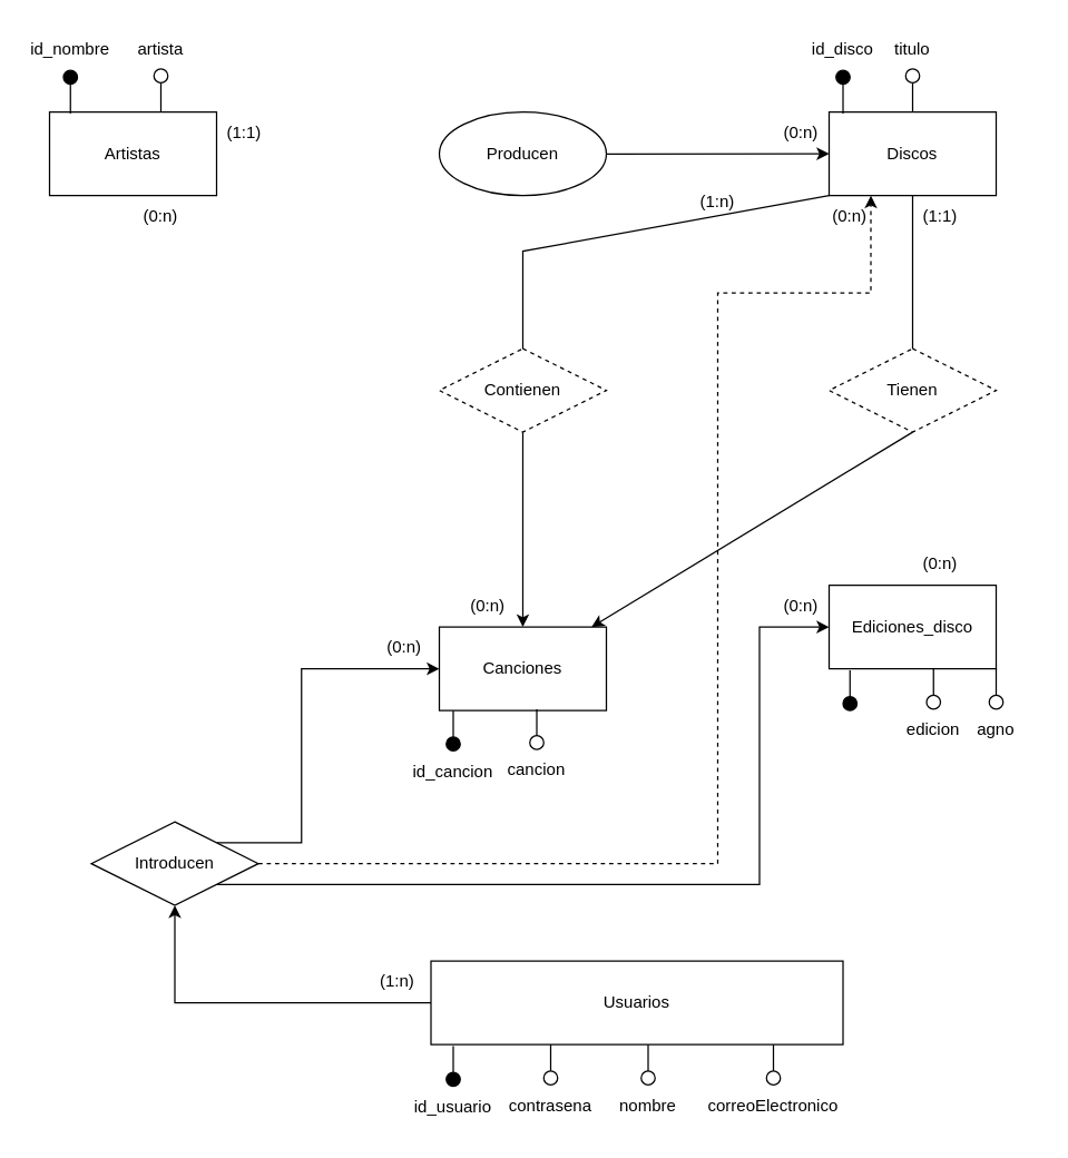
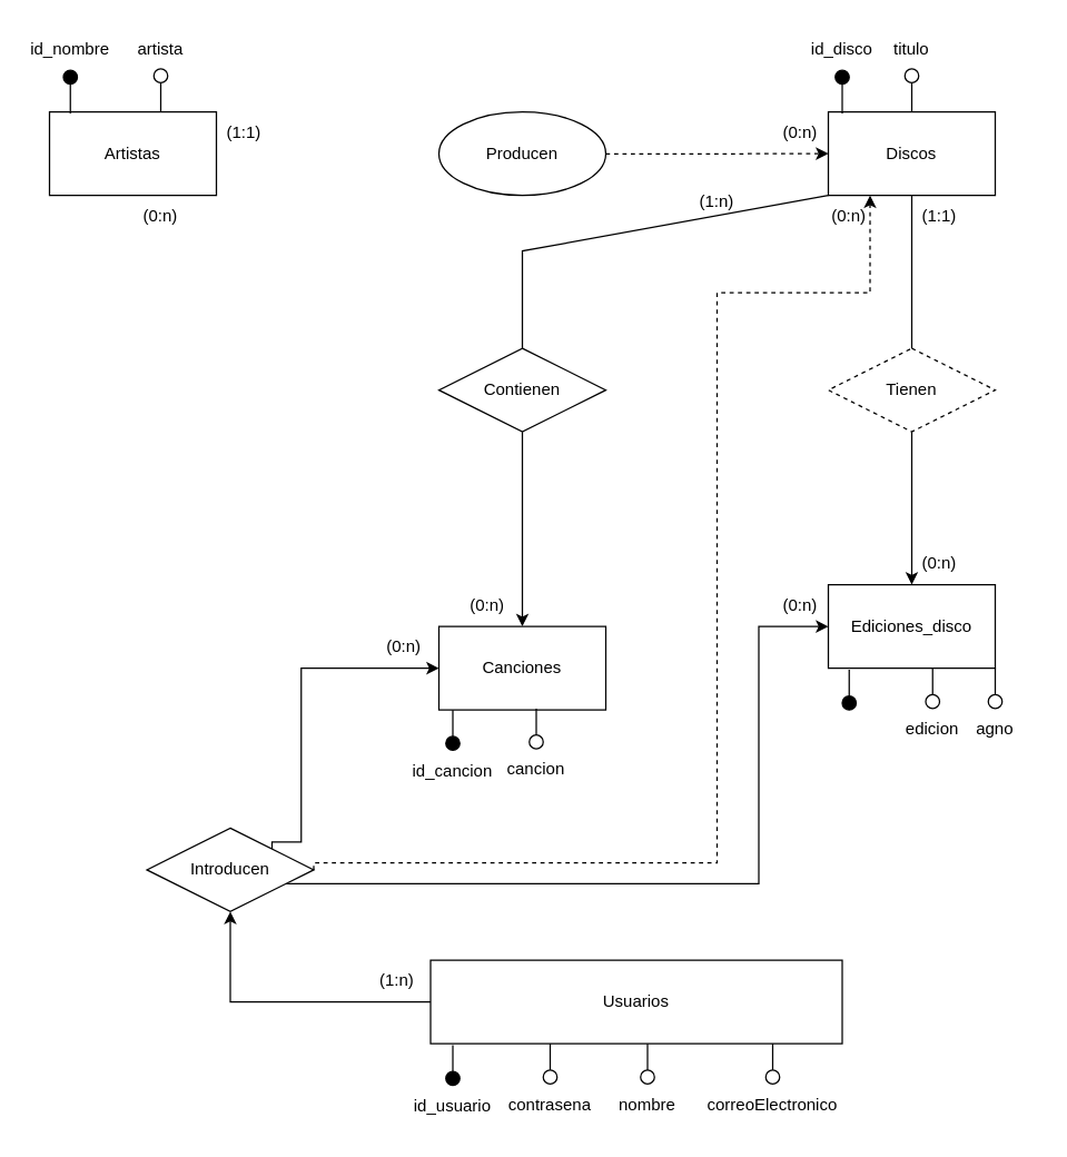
  <mxCell id="0" />
  <mxCell id="1" parent="0" />
  <mxCell id="2" value="Artistas" style="rounded=0;whiteSpace=wrap;html=1;" parent="1" vertex="1"><mxGeometry x="35" y="80" width="120" height="60" as="geometry" /></mxCell>
  <mxCell id="3" value="Discos" style="rounded=0;whiteSpace=wrap;html=1;" parent="1" vertex="1"><mxGeometry x="595" y="80" width="120" height="60" as="geometry" /></mxCell>
  <mxCell id="4" value="Ediciones_disco" style="rounded=0;whiteSpace=wrap;html=1;" parent="1" vertex="1"><mxGeometry x="595" y="420" width="120" height="60" as="geometry" /></mxCell>
  <mxCell id="5" value="Canciones" style="rounded=0;whiteSpace=wrap;html=1;" parent="1" vertex="1"><mxGeometry x="315" y="450" width="120" height="60" as="geometry" /></mxCell>
  <mxCell id="6" value="Producen" style="ellipse;whiteSpace=wrap;html=1;" parent="1" vertex="1"><mxGeometry x="315" y="80" width="120" height="60" as="geometry" /></mxCell>
- <mxCell id="7" value="" style="endArrow=classic;html=1;rounded=0;entryX=0;entryY=0.5;entryDx=0;entryDy=0;" parent="1" source="6" target="3" edge="1"><mxGeometry width="50" height="50" relative="1" as="geometry"><mxPoint x="345" y="210" as="sourcePoint" /><mxPoint x="395" y="160" as="targetPoint" /></mxGeometry></mxCell>
+ <mxCell id="7" value="" style="endArrow=classic;html=1;rounded=0;entryX=0;entryY=0.5;entryDx=0;entryDy=0;dashed=1;" parent="1" source="6" target="3" edge="1"><mxGeometry width="50" height="50" relative="1" as="geometry"><mxPoint x="345" y="210" as="sourcePoint" /><mxPoint x="395" y="160" as="targetPoint" /></mxGeometry></mxCell>
  <mxCell id="8" value="(1:1)" style="text;html=1;strokeColor=none;fillColor=none;align=center;verticalAlign=middle;whiteSpace=wrap;rounded=0;" parent="1" vertex="1"><mxGeometry x="145" y="80" width="60" height="30" as="geometry" /></mxCell>
  <mxCell id="9" value="(0:n)" style="text;html=1;strokeColor=none;fillColor=none;align=center;verticalAlign=middle;whiteSpace=wrap;rounded=0;" parent="1" vertex="1"><mxGeometry x="545" y="80" width="60" height="30" as="geometry" /></mxCell>
  <mxCell id="10" value="Tienen" style="rhombus;whiteSpace=wrap;html=1;dashed=1;" parent="1" vertex="1"><mxGeometry x="595" y="250" width="120" height="60" as="geometry" /></mxCell>
  <mxCell id="11" value="" style="endArrow=none;html=1;rounded=0;entryX=0.5;entryY=0;entryDx=0;entryDy=0;" parent="1" source="3" target="10" edge="1"><mxGeometry width="50" height="50" relative="1" as="geometry"><mxPoint x="515" y="220" as="sourcePoint" /><mxPoint x="655" y="220" as="targetPoint" /></mxGeometry></mxCell>
  <mxCell id="12" value="(1:1)" style="text;html=1;strokeColor=none;fillColor=none;align=center;verticalAlign=middle;whiteSpace=wrap;rounded=0;" parent="1" vertex="1"><mxGeometry x="645" y="140" width="60" height="30" as="geometry" /></mxCell>
- <mxCell id="13" value="" style="endArrow=classic;html=1;rounded=0;exitX=0.5;exitY=1;exitDx=0;exitDy=0;" parent="1" source="10" target="5" edge="1"><mxGeometry width="50" height="50" relative="1" as="geometry"><mxPoint x="385" y="300" as="sourcePoint" /><mxPoint x="525" y="300" as="targetPoint" /></mxGeometry></mxCell>
+ <mxCell id="13" value="" style="endArrow=classic;html=1;rounded=0;entryX=0.5;entryY=0;entryDx=0;entryDy=0;exitX=0.5;exitY=1;exitDx=0;exitDy=0;" parent="1" source="10" target="4" edge="1"><mxGeometry width="50" height="50" relative="1" as="geometry"><mxPoint x="385" y="300" as="sourcePoint" /><mxPoint x="525" y="300" as="targetPoint" /></mxGeometry></mxCell>
  <mxCell id="14" value="(0:n)" style="text;html=1;strokeColor=none;fillColor=none;align=center;verticalAlign=middle;whiteSpace=wrap;rounded=0;" parent="1" vertex="1"><mxGeometry x="645" y="390" width="60" height="30" as="geometry" /></mxCell>
- <mxCell id="15" value="Contienen" style="rhombus;whiteSpace=wrap;html=1;dashed=1;" parent="1" vertex="1"><mxGeometry x="315" y="250" width="120" height="60" as="geometry" /></mxCell>
+ <mxCell id="15" value="Contienen" style="rhombus;whiteSpace=wrap;html=1;" parent="1" vertex="1"><mxGeometry x="315" y="250" width="120" height="60" as="geometry" /></mxCell>
  <mxCell id="16" value="(1:n)" style="text;html=1;strokeColor=none;fillColor=none;align=center;verticalAlign=middle;whiteSpace=wrap;rounded=0;" parent="1" vertex="1"><mxGeometry x="485" y="130" width="60" height="30" as="geometry" /></mxCell>
  <mxCell id="17" value="" style="endArrow=none;html=1;rounded=0;entryX=0.5;entryY=0;entryDx=0;entryDy=0;exitX=0;exitY=1;exitDx=0;exitDy=0;" parent="1" source="3" target="15" edge="1"><mxGeometry width="50" height="50" relative="1" as="geometry"><mxPoint x="495" y="210" as="sourcePoint" /><mxPoint x="465" y="290" as="targetPoint" /><Array as="points"><mxPoint x="375" y="180" /></Array></mxGeometry></mxCell>
  <mxCell id="18" value="(0:n)" style="text;html=1;strokeColor=none;fillColor=none;align=center;verticalAlign=middle;whiteSpace=wrap;rounded=0;" parent="1" vertex="1"><mxGeometry x="320" y="420" width="60" height="30" as="geometry" /></mxCell>
  <mxCell id="19" value="" style="endArrow=none;html=1;rounded=0;entryX=0.5;entryY=1;entryDx=0;entryDy=0;exitX=0.125;exitY=0.017;exitDx=0;exitDy=0;exitPerimeter=0;" parent="1" source="2" target="20" edge="1"><mxGeometry width="50" height="50" relative="1" as="geometry"><mxPoint x="45" y="80" as="sourcePoint" /><mxPoint x="45" y="60" as="targetPoint" /></mxGeometry></mxCell>
  <mxCell id="20" value="" style="ellipse;whiteSpace=wrap;html=1;aspect=fixed;fillColor=#000000;" parent="1" vertex="1"><mxGeometry x="45" y="50" width="10" height="10" as="geometry" /></mxCell>
  <mxCell id="21" value="id_nombre" style="text;html=1;strokeColor=none;fillColor=none;align=center;verticalAlign=middle;whiteSpace=wrap;rounded=0;" parent="1" vertex="1"><mxGeometry x="20" y="20" width="60" height="30" as="geometry" /></mxCell>
  <mxCell id="22" value="" style="endArrow=none;html=1;rounded=0;entryX=0.5;entryY=1;entryDx=0;entryDy=0;exitX=0.125;exitY=0.017;exitDx=0;exitDy=0;exitPerimeter=0;" parent="1" target="23" edge="1"><mxGeometry width="50" height="50" relative="1" as="geometry"><mxPoint x="605" y="81" as="sourcePoint" /><mxPoint x="600" y="60" as="targetPoint" /></mxGeometry></mxCell>
  <mxCell id="23" value="" style="ellipse;whiteSpace=wrap;html=1;aspect=fixed;fillColor=#000000;" parent="1" vertex="1"><mxGeometry x="600" y="50" width="10" height="10" as="geometry" /></mxCell>
  <mxCell id="24" value="id_disco" style="text;html=1;strokeColor=none;fillColor=none;align=center;verticalAlign=middle;whiteSpace=wrap;rounded=0;" parent="1" vertex="1"><mxGeometry x="575" y="20" width="60" height="30" as="geometry" /></mxCell>
  <mxCell id="25" value="" style="endArrow=none;html=1;rounded=0;entryX=0.5;entryY=1;entryDx=0;entryDy=0;exitX=0.125;exitY=0.017;exitDx=0;exitDy=0;exitPerimeter=0;" parent="1" target="26" edge="1"><mxGeometry width="50" height="50" relative="1" as="geometry"><mxPoint x="115" y="80" as="sourcePoint" /><mxPoint x="110" y="59" as="targetPoint" /></mxGeometry></mxCell>
  <mxCell id="26" value="" style="ellipse;whiteSpace=wrap;html=1;aspect=fixed;fillColor=none;" parent="1" vertex="1"><mxGeometry x="110" y="49" width="10" height="10" as="geometry" /></mxCell>
  <mxCell id="27" value="artista" style="text;html=1;strokeColor=none;fillColor=none;align=center;verticalAlign=middle;whiteSpace=wrap;rounded=0;" parent="1" vertex="1"><mxGeometry x="85" y="20" width="60" height="30" as="geometry" /></mxCell>
  <mxCell id="28" value="" style="endArrow=none;html=1;rounded=0;entryX=0.5;entryY=1;entryDx=0;entryDy=0;exitX=0.125;exitY=0.017;exitDx=0;exitDy=0;exitPerimeter=0;" parent="1" target="29" edge="1"><mxGeometry width="50" height="50" relative="1" as="geometry"><mxPoint x="655" y="80" as="sourcePoint" /><mxPoint x="650" y="59" as="targetPoint" /></mxGeometry></mxCell>
  <mxCell id="29" value="" style="ellipse;whiteSpace=wrap;html=1;aspect=fixed;fillColor=none;" parent="1" vertex="1"><mxGeometry x="650" y="49" width="10" height="10" as="geometry" /></mxCell>
  <mxCell id="30" value="titulo" style="text;html=1;strokeColor=none;fillColor=none;align=center;verticalAlign=middle;whiteSpace=wrap;rounded=0;" parent="1" vertex="1"><mxGeometry x="625" y="20" width="60" height="30" as="geometry" /></mxCell>
  <mxCell id="31" value="" style="endArrow=none;html=1;rounded=0;exitX=0.5;exitY=0;exitDx=0;exitDy=0;entryX=0.125;entryY=1.017;entryDx=0;entryDy=0;entryPerimeter=0;" parent="1" source="32" target="4" edge="1"><mxGeometry width="50" height="50" relative="1" as="geometry"><mxPoint x="625" y="500" as="sourcePoint" /><mxPoint x="625" y="480" as="targetPoint" /></mxGeometry></mxCell>
  <mxCell id="32" value="" style="ellipse;whiteSpace=wrap;html=1;aspect=fixed;fillColor=#000000;" parent="1" vertex="1"><mxGeometry x="605" y="500" width="10" height="10" as="geometry" /></mxCell>
  <mxCell id="33" value="" style="endArrow=none;html=1;rounded=0;exitX=0.5;exitY=0;exitDx=0;exitDy=0;entryX=0.125;entryY=1.017;entryDx=0;entryDy=0;entryPerimeter=0;" parent="1" source="34" edge="1"><mxGeometry width="50" height="50" relative="1" as="geometry"><mxPoint x="685" y="499" as="sourcePoint" /><mxPoint x="670" y="480" as="targetPoint" /></mxGeometry></mxCell>
  <mxCell id="34" value="" style="ellipse;whiteSpace=wrap;html=1;aspect=fixed;fillColor=none;" parent="1" vertex="1"><mxGeometry x="665" y="499" width="10" height="10" as="geometry" /></mxCell>
  <mxCell id="35" value="edicion" style="text;html=1;strokeColor=none;fillColor=none;align=center;verticalAlign=middle;whiteSpace=wrap;rounded=0;" parent="1" vertex="1"><mxGeometry x="640" y="509" width="60" height="30" as="geometry" /></mxCell>
  <mxCell id="36" value="" style="endArrow=none;html=1;rounded=0;exitX=0.5;exitY=0;exitDx=0;exitDy=0;entryX=0.125;entryY=1.017;entryDx=0;entryDy=0;entryPerimeter=0;" parent="1" source="37" edge="1"><mxGeometry width="50" height="50" relative="1" as="geometry"><mxPoint x="730" y="499" as="sourcePoint" /><mxPoint x="715" y="480" as="targetPoint" /></mxGeometry></mxCell>
  <mxCell id="37" value="" style="ellipse;whiteSpace=wrap;html=1;aspect=fixed;fillColor=none;" parent="1" vertex="1"><mxGeometry x="710" y="499" width="10" height="10" as="geometry" /></mxCell>
  <mxCell id="38" value="agno" style="text;html=1;strokeColor=none;fillColor=none;align=center;verticalAlign=middle;whiteSpace=wrap;rounded=0;" parent="1" vertex="1"><mxGeometry x="685" y="509" width="60" height="30" as="geometry" /></mxCell>
  <mxCell id="39" value="" style="endArrow=none;html=1;rounded=0;exitX=0.5;exitY=0;exitDx=0;exitDy=0;entryX=0.125;entryY=1.017;entryDx=0;entryDy=0;entryPerimeter=0;" parent="1" source="40" edge="1"><mxGeometry width="50" height="50" relative="1" as="geometry"><mxPoint x="340" y="529" as="sourcePoint" /><mxPoint x="325" y="510" as="targetPoint" /></mxGeometry></mxCell>
  <mxCell id="40" value="" style="ellipse;whiteSpace=wrap;html=1;aspect=fixed;fillColor=#000000;" parent="1" vertex="1"><mxGeometry x="320" y="529" width="10" height="10" as="geometry" /></mxCell>
  <mxCell id="41" value="id_cancion" style="text;html=1;strokeColor=none;fillColor=none;align=center;verticalAlign=middle;whiteSpace=wrap;rounded=0;" parent="1" vertex="1"><mxGeometry x="295" y="539" width="60" height="30" as="geometry" /></mxCell>
  <mxCell id="42" value="" style="endArrow=none;html=1;rounded=0;exitX=0.5;exitY=0;exitDx=0;exitDy=0;entryX=0.125;entryY=1.017;entryDx=0;entryDy=0;entryPerimeter=0;" parent="1" source="43" edge="1"><mxGeometry width="50" height="50" relative="1" as="geometry"><mxPoint x="400" y="528" as="sourcePoint" /><mxPoint x="385" y="509" as="targetPoint" /></mxGeometry></mxCell>
  <mxCell id="43" value="" style="ellipse;whiteSpace=wrap;html=1;aspect=fixed;fillColor=none;" parent="1" vertex="1"><mxGeometry x="380" y="528" width="10" height="10" as="geometry" /></mxCell>
  <mxCell id="44" value="cancion" style="text;html=1;strokeColor=none;fillColor=none;align=center;verticalAlign=middle;whiteSpace=wrap;rounded=0;" parent="1" vertex="1"><mxGeometry x="355" y="538" width="60" height="30" as="geometry" /></mxCell>
  <mxCell id="45" style="edgeStyle=orthogonalEdgeStyle;rounded=0;orthogonalLoop=1;jettySize=auto;html=1;exitX=0;exitY=0.5;exitDx=0;exitDy=0;entryX=0.5;entryY=1;entryDx=0;entryDy=0;" edge="1" parent="1" source="46" target="50"><mxGeometry relative="1" as="geometry" /></mxCell>
  <mxCell id="46" value="Usuarios" style="rounded=0;whiteSpace=wrap;html=1;" vertex="1" parent="1"><mxGeometry x="309" y="690" width="296" height="60" as="geometry" /></mxCell>
  <mxCell id="47" style="edgeStyle=orthogonalEdgeStyle;rounded=0;orthogonalLoop=1;jettySize=auto;html=1;exitX=1;exitY=0;exitDx=0;exitDy=0;" edge="1" parent="1" source="50" target="5"><mxGeometry relative="1" as="geometry"><mxPoint x="215" y="480" as="targetPoint" /><Array as="points"><mxPoint x="216" y="605" /><mxPoint x="216" y="480" /></Array></mxGeometry></mxCell>
  <mxCell id="48" style="edgeStyle=orthogonalEdgeStyle;rounded=0;orthogonalLoop=1;jettySize=auto;html=1;exitX=1;exitY=0.5;exitDx=0;exitDy=0;entryX=0.25;entryY=1;entryDx=0;entryDy=0;dashed=1;" edge="1" parent="1" source="50" target="3"><mxGeometry relative="1" as="geometry"><Array as="points"><mxPoint x="515" y="620" /><mxPoint x="515" y="210" /><mxPoint x="625" y="210" /></Array></mxGeometry></mxCell>
  <mxCell id="49" style="edgeStyle=orthogonalEdgeStyle;rounded=0;orthogonalLoop=1;jettySize=auto;html=1;exitX=1;exitY=1;exitDx=0;exitDy=0;entryX=0;entryY=0.5;entryDx=0;entryDy=0;" edge="1" parent="1" source="50" target="4"><mxGeometry relative="1" as="geometry"><Array as="points"><mxPoint x="545" y="635" /><mxPoint x="545" y="450" /></Array></mxGeometry></mxCell>
- <mxCell id="50" value="Introducen" style="rhombus;whiteSpace=wrap;html=1;" vertex="1" parent="1"><mxGeometry x="65" y="590" width="120" height="60" as="geometry" /></mxCell>
+ <mxCell id="50" value="Introducen" style="rhombus;whiteSpace=wrap;html=1;" vertex="1" parent="1"><mxGeometry x="105" y="595" width="120" height="60" as="geometry" /></mxCell>
  <mxCell id="51" value="(1:n)" style="text;html=1;strokeColor=none;fillColor=none;align=center;verticalAlign=middle;whiteSpace=wrap;rounded=0;" vertex="1" parent="1"><mxGeometry x="255" y="690" width="60" height="30" as="geometry" /></mxCell>
  <mxCell id="52" value="(0:n)" style="text;html=1;strokeColor=none;fillColor=none;align=center;verticalAlign=middle;whiteSpace=wrap;rounded=0;" vertex="1" parent="1"><mxGeometry x="85" y="140" width="60" height="30" as="geometry" /></mxCell>
  <mxCell id="53" value="(0:n)" style="text;html=1;strokeColor=none;fillColor=none;align=center;verticalAlign=middle;whiteSpace=wrap;rounded=0;" vertex="1" parent="1"><mxGeometry x="545" y="420" width="60" height="30" as="geometry" /></mxCell>
  <mxCell id="54" value="(0:n)" style="text;html=1;strokeColor=none;fillColor=none;align=center;verticalAlign=middle;whiteSpace=wrap;rounded=0;" vertex="1" parent="1"><mxGeometry x="580" y="140" width="60" height="30" as="geometry" /></mxCell>
  <mxCell id="55" value="(0:n)" style="text;html=1;strokeColor=none;fillColor=none;align=center;verticalAlign=middle;whiteSpace=wrap;rounded=0;" vertex="1" parent="1"><mxGeometry x="260" y="450" width="60" height="30" as="geometry" /></mxCell>
  <mxCell id="56" value="" style="endArrow=none;html=1;rounded=0;exitX=0.5;exitY=0;exitDx=0;exitDy=0;entryX=0.125;entryY=1.017;entryDx=0;entryDy=0;entryPerimeter=0;" edge="1" parent="1" source="57"><mxGeometry width="50" height="50" relative="1" as="geometry"><mxPoint x="340" y="770" as="sourcePoint" /><mxPoint x="325" y="751" as="targetPoint" /></mxGeometry></mxCell>
  <mxCell id="57" value="" style="ellipse;whiteSpace=wrap;html=1;aspect=fixed;fillColor=#000000;" vertex="1" parent="1"><mxGeometry x="320" y="770" width="10" height="10" as="geometry" /></mxCell>
  <mxCell id="58" value="id_usuario" style="text;html=1;strokeColor=none;fillColor=none;align=center;verticalAlign=middle;whiteSpace=wrap;rounded=0;" vertex="1" parent="1"><mxGeometry x="295" y="780" width="60" height="30" as="geometry" /></mxCell>
  <mxCell id="59" value="" style="endArrow=none;html=1;rounded=0;exitX=0.5;exitY=0;exitDx=0;exitDy=0;entryX=0.125;entryY=1.017;entryDx=0;entryDy=0;entryPerimeter=0;" edge="1" parent="1" source="60"><mxGeometry width="50" height="50" relative="1" as="geometry"><mxPoint x="410" y="769" as="sourcePoint" /><mxPoint x="395" y="750" as="targetPoint" /></mxGeometry></mxCell>
  <mxCell id="60" value="" style="ellipse;whiteSpace=wrap;html=1;aspect=fixed;fillColor=none;" vertex="1" parent="1"><mxGeometry x="390" y="769" width="10" height="10" as="geometry" /></mxCell>
  <mxCell id="61" value="contrasena" style="text;html=1;strokeColor=none;fillColor=none;align=center;verticalAlign=middle;whiteSpace=wrap;rounded=0;" vertex="1" parent="1"><mxGeometry x="365" y="779" width="60" height="30" as="geometry" /></mxCell>
  <mxCell id="62" value="" style="endArrow=none;html=1;rounded=0;exitX=0.5;exitY=0;exitDx=0;exitDy=0;entryX=0.125;entryY=1.017;entryDx=0;entryDy=0;entryPerimeter=0;" edge="1" parent="1" source="63"><mxGeometry width="50" height="50" relative="1" as="geometry"><mxPoint x="480" y="769" as="sourcePoint" /><mxPoint x="465" y="750" as="targetPoint" /></mxGeometry></mxCell>
  <mxCell id="63" value="" style="ellipse;whiteSpace=wrap;html=1;aspect=fixed;fillColor=none;" vertex="1" parent="1"><mxGeometry x="460" y="769" width="10" height="10" as="geometry" /></mxCell>
  <mxCell id="64" value="nombre" style="text;html=1;strokeColor=none;fillColor=none;align=center;verticalAlign=middle;whiteSpace=wrap;rounded=0;" vertex="1" parent="1"><mxGeometry x="435" y="779" width="60" height="30" as="geometry" /></mxCell>
  <mxCell id="65" value="" style="endArrow=none;html=1;rounded=0;exitX=0.5;exitY=0;exitDx=0;exitDy=0;entryX=0.125;entryY=1.017;entryDx=0;entryDy=0;entryPerimeter=0;" edge="1" parent="1" source="66"><mxGeometry width="50" height="50" relative="1" as="geometry"><mxPoint x="570" y="769" as="sourcePoint" /><mxPoint x="555" y="750" as="targetPoint" /></mxGeometry></mxCell>
  <mxCell id="66" value="" style="ellipse;whiteSpace=wrap;html=1;aspect=fixed;fillColor=none;" vertex="1" parent="1"><mxGeometry x="550" y="769" width="10" height="10" as="geometry" /></mxCell>
  <mxCell id="67" value="correoElectronico" style="text;html=1;strokeColor=none;fillColor=none;align=center;verticalAlign=middle;whiteSpace=wrap;rounded=0;" vertex="1" parent="1"><mxGeometry x="525" y="779" width="60" height="30" as="geometry" /></mxCell>
  <mxCell id="68" value="" style="endArrow=classic;html=1;rounded=0;exitX=0.5;exitY=1;exitDx=0;exitDy=0;" edge="1" parent="1" source="15"><mxGeometry width="50" height="50" relative="1" as="geometry"><mxPoint x="345" y="460" as="sourcePoint" /><mxPoint x="375" y="450" as="targetPoint" /></mxGeometry></mxCell>
